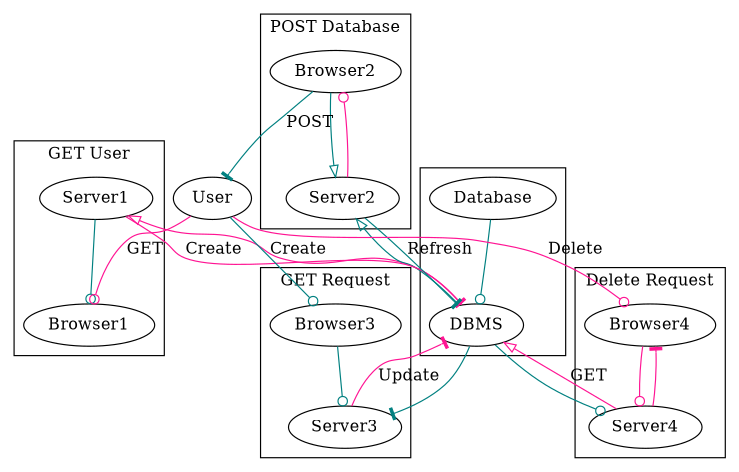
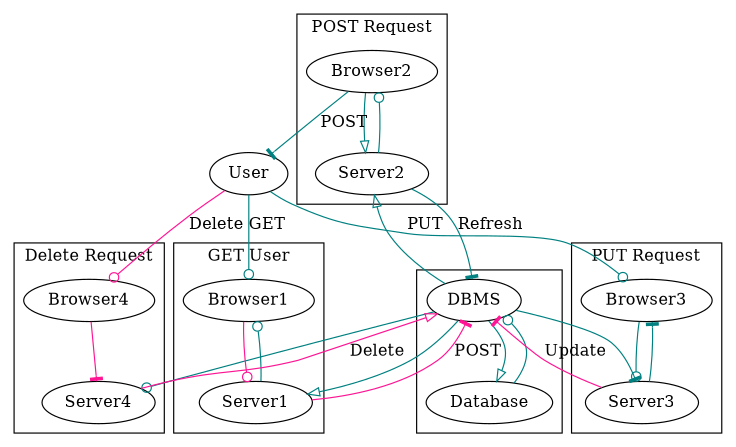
  digraph {
    edge [arrowhead=odot color=teal]
    DBMS
    Database
    Browser1
    Server1
    Browser2
    Server2
    Browser3
    Server3
    Browser4
    Server4
    User
    subgraph cluster_1 {
      DBMS
      Database
    }
    subgraph cluster_2 {
      label="GET User"
      Browser1
      Server1
    }
    subgraph cluster_3 {
-     label="POST Database"
+     label="POST Request"
      Browser2
      Server2
    }
    subgraph cluster_4 {
-     label="GET Request"
+     label="PUT Request"
      Browser3
      Server3
    }
    subgraph cluster_5 {
      label="Delete Request"
      Browser4
      Server4
    }
-   DBMS -> Server1 [arrowhead=onormal color=deeppink]
+   DBMS -> Database [arrowhead=onormal]
+   DBMS -> Server1 [arrowhead=onormal]
    DBMS -> Server2 [arrowhead=onormal]
    DBMS -> Server3 [arrowhead=tee]
    DBMS -> Server4
    Database -> DBMS
-   Server1 -> DBMS [arrowhead=tee color=deeppink label=Create]
+   Browser1 -> Server1 [color=deeppink]
+   Server1 -> DBMS [arrowhead=tee color=deeppink label=POST]
    Server1 -> Browser1
    Browser2 -> Server2 [arrowhead=onormal]
    Browser2 -> User [arrowhead=tee label=POST]
    Server2 -> DBMS [arrowhead=tee label=Refresh]
-   Server2 -> Browser2 [color=deeppink]
+   Server2 -> Browser2
    Browser3 -> Server3
    Server3 -> DBMS [arrowhead=tee color=deeppink label=Update]
-   Browser4 -> Server4 [color=deeppink]
-   Server4 -> DBMS [arrowhead=onormal color=deeppink label=GET]
-   Server4 -> Browser4 [arrowhead=tee color=deeppink]
-   User -> Browser1 [color=deeppink label=GET]
-   User -> Browser3 [label=Create]
+   Server3 -> Browser3 [arrowhead=tee]
+   Browser4 -> Server4 [arrowhead=tee color=deeppink]
+   Server4 -> DBMS [arrowhead=onormal color=deeppink label=Delete]
+   User -> Browser1 [label=GET]
+   User -> Browser3 [label=PUT]
    User -> Browser4 [color=deeppink label=Delete]
  }
